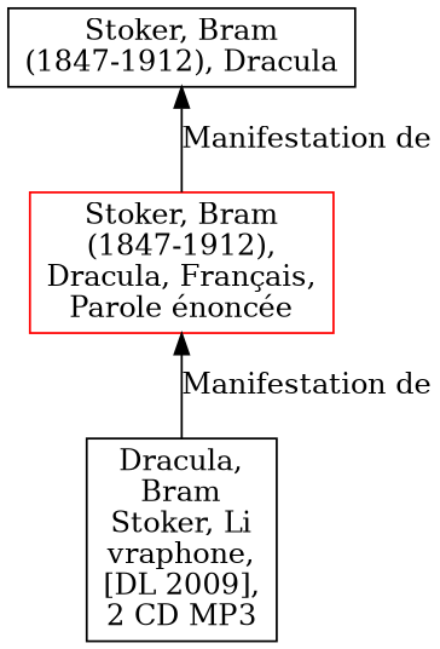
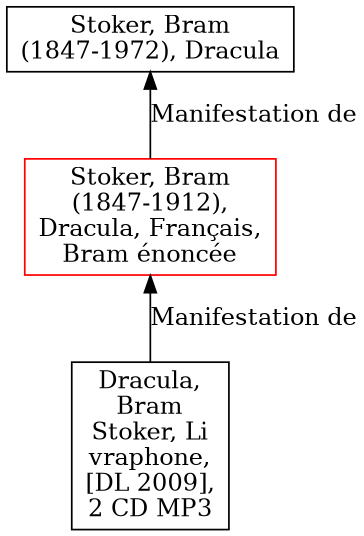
  digraph {
    rankdir=BT
    node [align=left shape=rect]
-   n1 [color=red label="Stoker, Bram\n(1847-1912),\nDracula, Français,\nParole énoncée"]
-   n2 [label="Stoker, Bram\n(1847-1912), Dracula"]
+   n1 [color=red label="Stoker, Bram\n(1847-1912),\nDracula, Français,\nBram énoncée"]
+   n2 [label="Stoker, Bram\n(1847-1972), Dracula"]
    n3 [label="Dracula,\nBram\nStoker, Li\nvraphone,\n[DL 2009],\n2 CD MP3"]
    n1 -> n2 [label="Manifestation de"]
    n3 -> n1 [label="Manifestation de"]
  }
